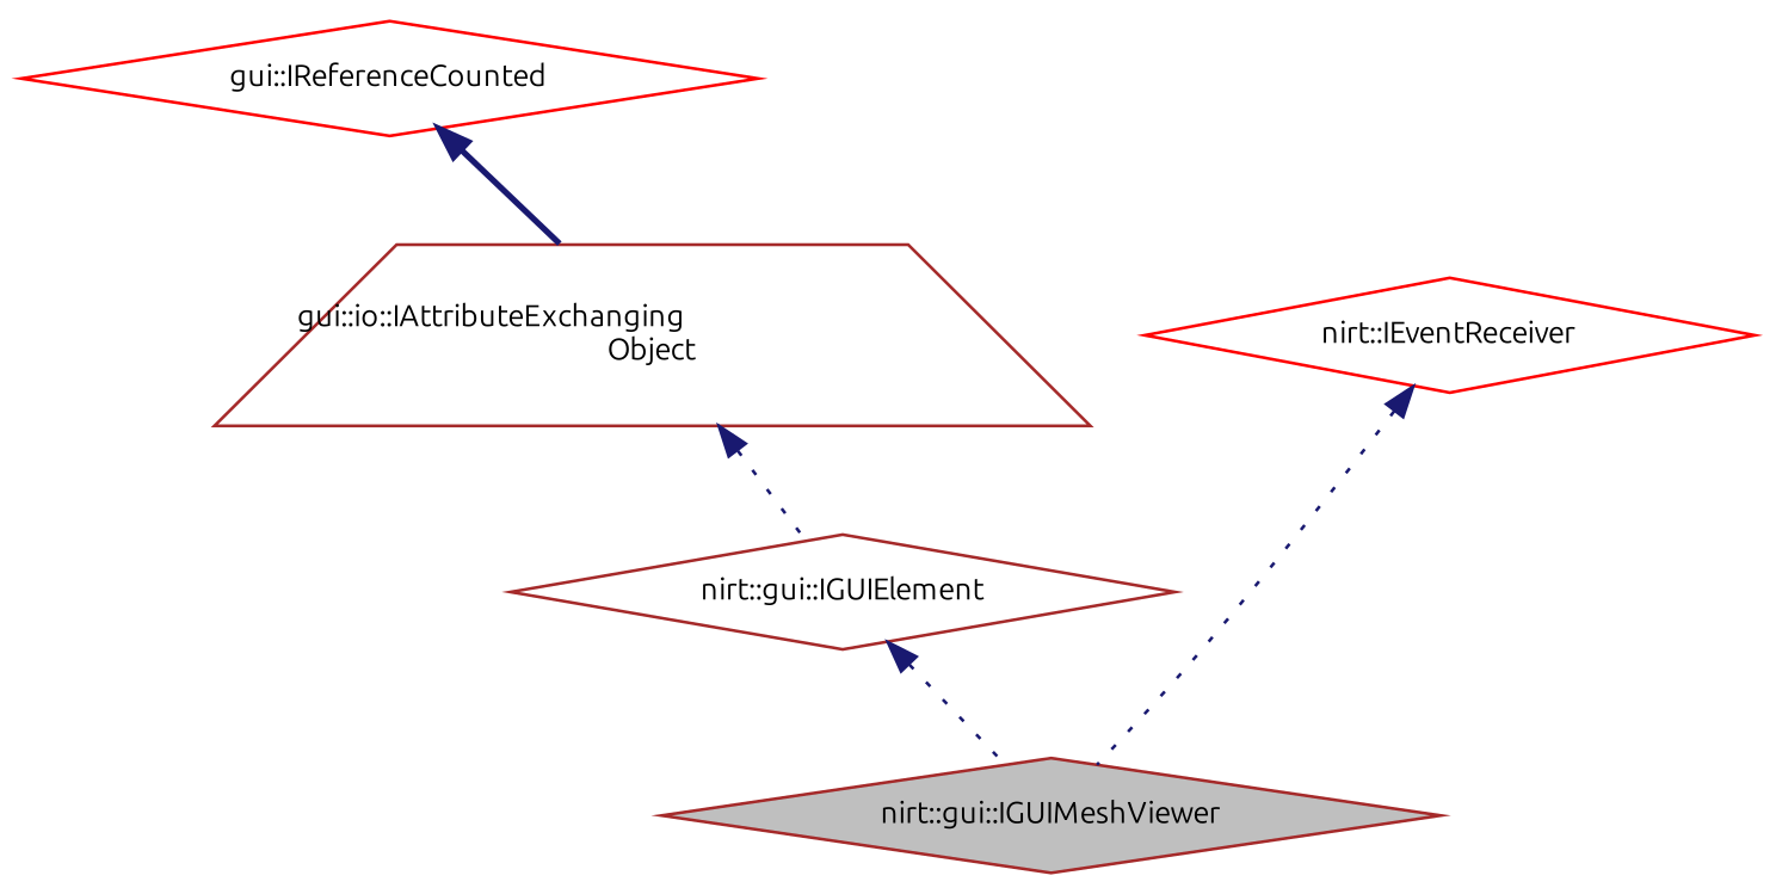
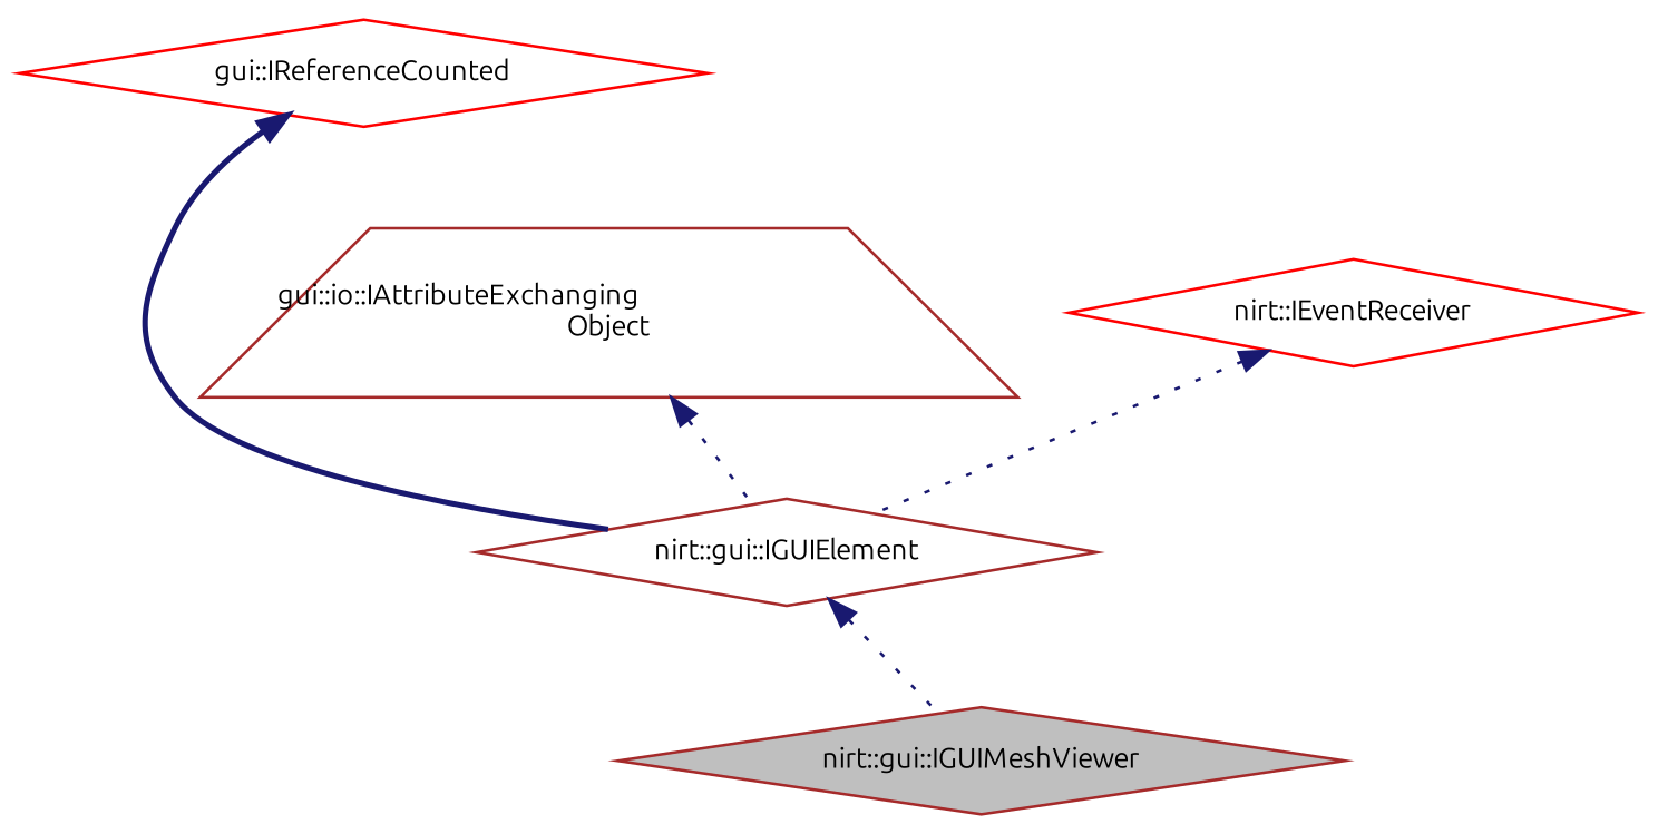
  digraph {
    fontname=Ubuntu
    node [color=brown fillcolor=white fontname=Ubuntu fontsize=10 shape=diamond style=filled]
    edge [color=midnightblue dir=back fontname=Ubuntu fontsize=10 labelfontname=Helvetica labelfontsize=10 style=dotted]
    n1 [fillcolor=grey75 fontcolor=black height=0.2 label="nirt::gui::IGUIMeshViewer" width=0.4]
    n2 [height=0.2 label="nirt::gui::IGUIElement" width=0.4]
    n3 [height=0.2 label="gui::io::IAttributeExchanging\lObject" shape=trapezium width=0.4]
    n4 [color=red height=0.2 label="gui::IReferenceCounted" width=0.4]
    n5 [color=red height=0.2 label="nirt::IEventReceiver" width=0.4]
    n2 -> n1
    n3 -> n2
-   n4 -> n3 [style=bold]
-   n5 -> n1
+   n4 -> n2 [style=bold]
+   n5 -> n2
  }
